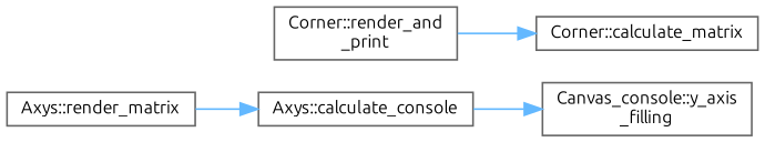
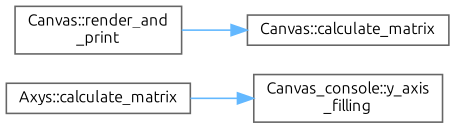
  digraph {
    fontname=Ubuntu
    rankdir=RL
    node [color=grey40 fillcolor=white fontname=Ubuntu fontsize=10 shape=box style=filled]
    edge [color=steelblue1 dir=back fontname=Ubuntu fontsize=10 labelfontname=Helvetica labelfontsize=10 style=solid]
    n1 [height=0.2 label="Canvas_console::y_axis\l_filling" width=0.4]
-   n2 [height=0.2 label="Axys::calculate_console" width=0.4]
-   n3 [height=0.2 label="Axys::render_matrix" width=0.4]
-   n4 [height=0.2 label="Corner::calculate_matrix" width=0.4]
-   n5 [height=0.2 label="Corner::render_and\l_print" width=0.4]
+   n2 [height=0.2 label="Axys::calculate_matrix" width=0.4]
+   n4 [height=0.2 label="Canvas::calculate_matrix" width=0.4]
+   n5 [height=0.2 label="Canvas::render_and\l_print" width=0.4]
    n1 -> n2
-   n2 -> n3
    n4 -> n5
  }
